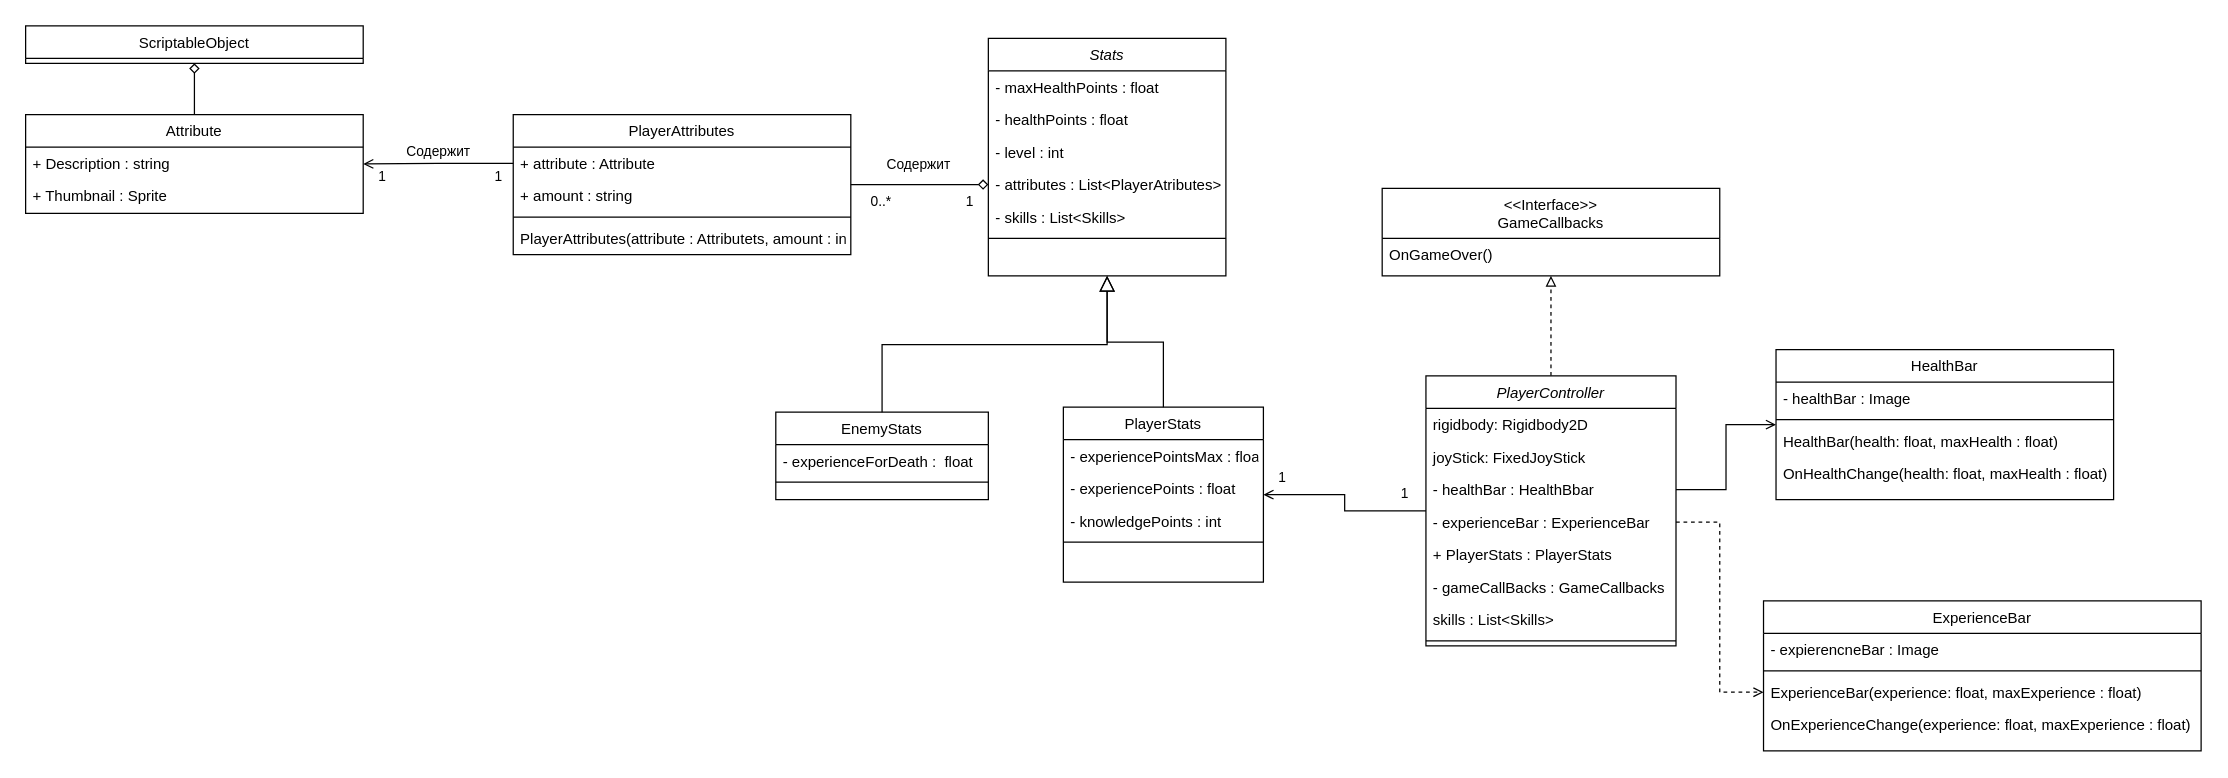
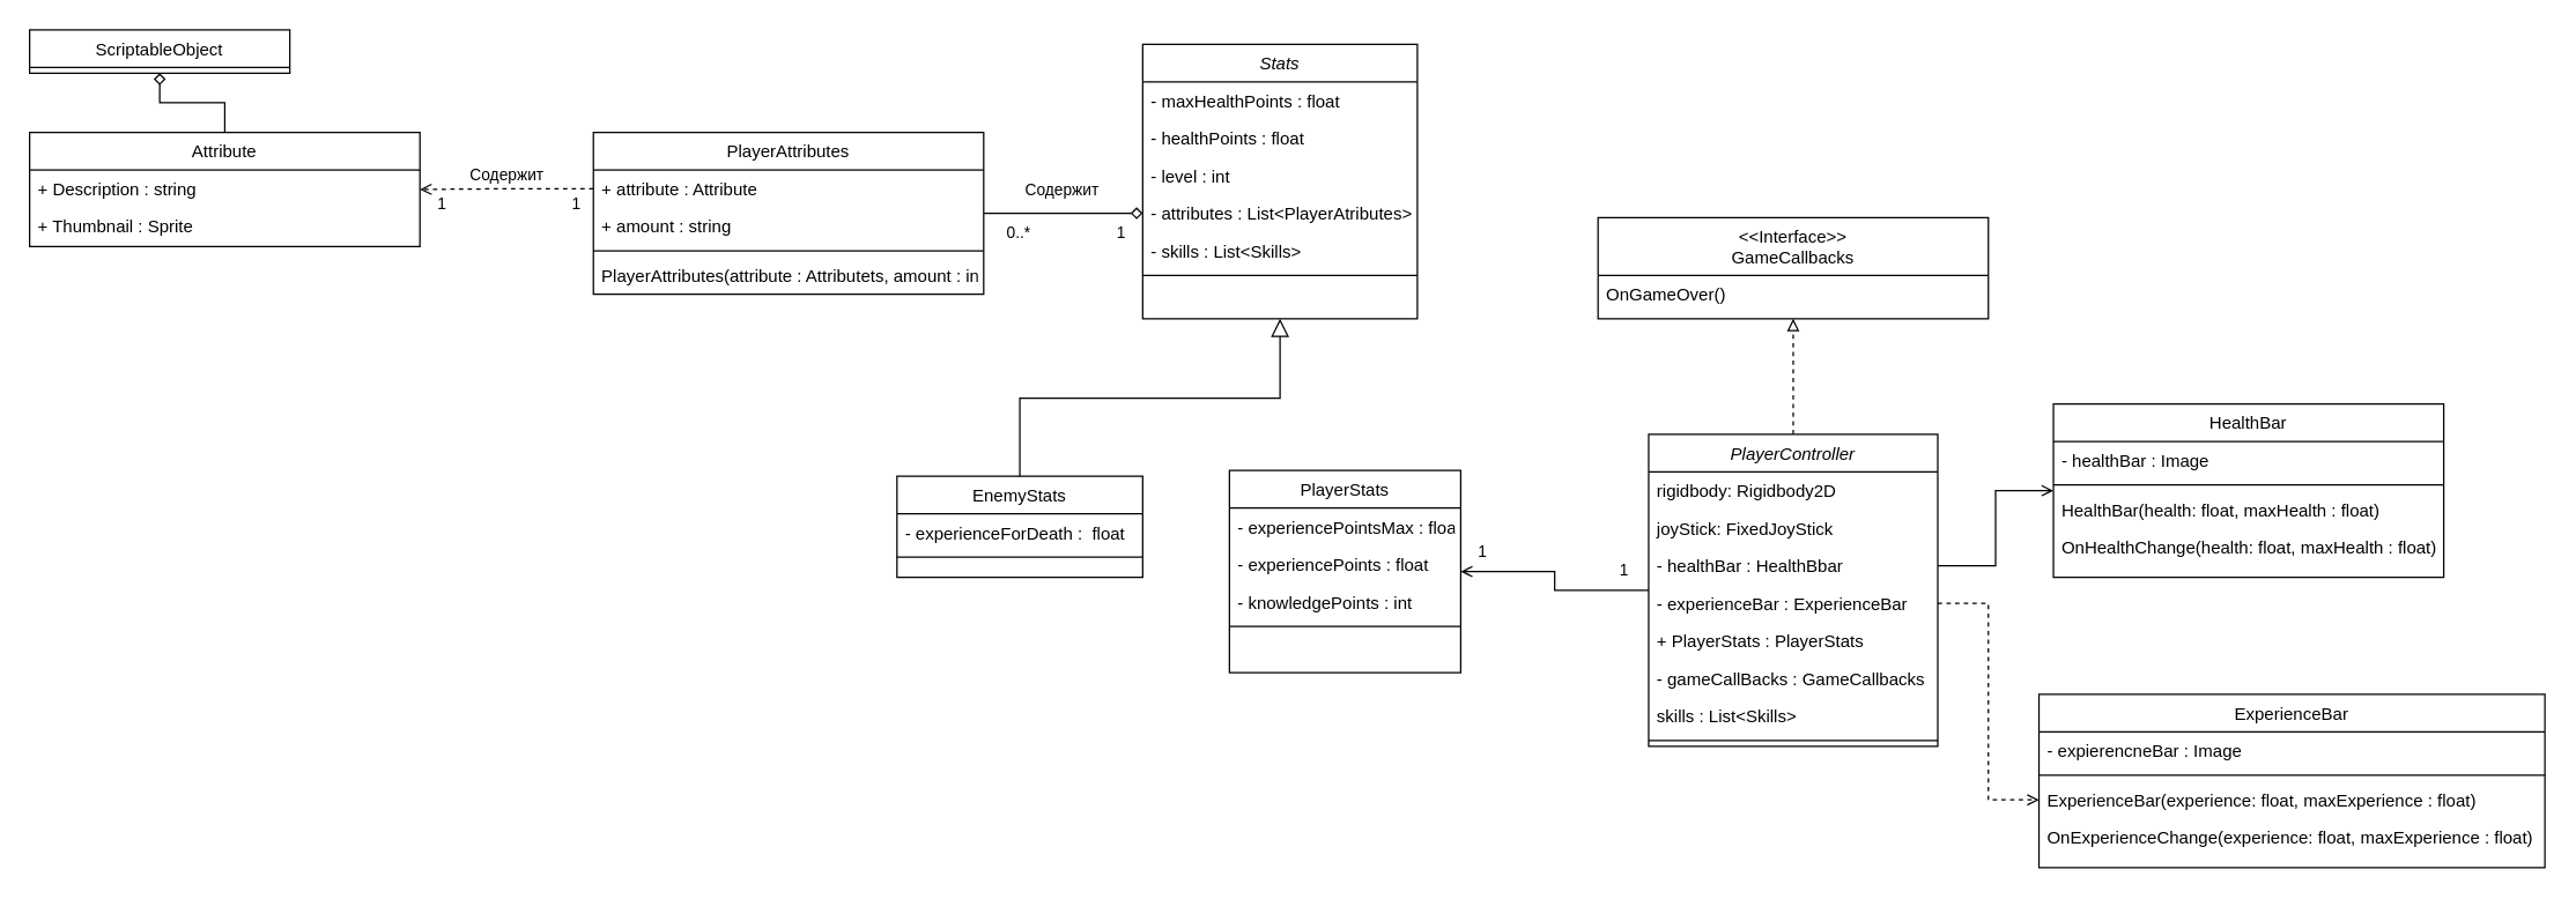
  <mxCell id="0" />
  <mxCell id="1" parent="0" />
  <mxCell id="2" value="Stats" style="swimlane;fontStyle=2;align=center;verticalAlign=top;childLayout=stackLayout;horizontal=1;startSize=26;horizontalStack=0;resizeParent=1;resizeLast=0;collapsible=1;marginBottom=0;rounded=0;shadow=0;strokeWidth=1;" vertex="1" parent="1"><mxGeometry x="790" y="30" width="190" height="190" as="geometry"><mxRectangle x="230" y="140" width="160" height="26" as="alternateBounds" /></mxGeometry></mxCell>
  <mxCell id="3" value="- maxHealthPoints : float" style="text;align=left;verticalAlign=top;spacingLeft=4;spacingRight=4;overflow=hidden;rotatable=0;points=[[0,0.5],[1,0.5]];portConstraint=eastwest;" vertex="1" parent="2"><mxGeometry y="26" width="190" height="26" as="geometry" /></mxCell>
  <mxCell id="4" value="- healthPoints : float" style="text;align=left;verticalAlign=top;spacingLeft=4;spacingRight=4;overflow=hidden;rotatable=0;points=[[0,0.5],[1,0.5]];portConstraint=eastwest;rounded=0;shadow=0;html=0;" vertex="1" parent="2"><mxGeometry y="52" width="190" height="26" as="geometry" /></mxCell>
  <mxCell id="5" value="- level : int" style="text;align=left;verticalAlign=top;spacingLeft=4;spacingRight=4;overflow=hidden;rotatable=0;points=[[0,0.5],[1,0.5]];portConstraint=eastwest;rounded=0;shadow=0;html=0;" vertex="1" parent="2"><mxGeometry y="78" width="190" height="26" as="geometry" /></mxCell>
  <mxCell id="6" value="- attributes : List&lt;PlayerAtributes&gt;" style="text;align=left;verticalAlign=top;spacingLeft=4;spacingRight=4;overflow=hidden;rotatable=0;points=[[0,0.5],[1,0.5]];portConstraint=eastwest;rounded=0;shadow=0;html=0;" vertex="1" parent="2"><mxGeometry y="104" width="190" height="26" as="geometry" /></mxCell>
  <mxCell id="7" value="- skills : List&lt;Skills&gt;" style="text;align=left;verticalAlign=top;spacingLeft=4;spacingRight=4;overflow=hidden;rotatable=0;points=[[0,0.5],[1,0.5]];portConstraint=eastwest;rounded=0;shadow=0;html=0;" vertex="1" parent="2"><mxGeometry y="130" width="190" height="26" as="geometry" /></mxCell>
  <mxCell id="8" value="" style="line;html=1;strokeWidth=1;align=left;verticalAlign=middle;spacingTop=-1;spacingLeft=3;spacingRight=3;rotatable=0;labelPosition=right;points=[];portConstraint=eastwest;" vertex="1" parent="2"><mxGeometry y="156" width="190" height="8" as="geometry" /></mxCell>
  <mxCell id="9" value="PlayerStats" style="swimlane;fontStyle=0;align=center;verticalAlign=top;childLayout=stackLayout;horizontal=1;startSize=26;horizontalStack=0;resizeParent=1;resizeLast=0;collapsible=1;marginBottom=0;rounded=0;shadow=0;strokeWidth=1;" vertex="1" parent="1"><mxGeometry x="850" y="325" width="160" height="140" as="geometry"><mxRectangle x="130" y="380" width="160" height="26" as="alternateBounds" /></mxGeometry></mxCell>
  <mxCell id="10" value="- experiencePointsMax : float&#10;" style="text;align=left;verticalAlign=top;spacingLeft=4;spacingRight=4;overflow=hidden;rotatable=0;points=[[0,0.5],[1,0.5]];portConstraint=eastwest;" vertex="1" parent="9"><mxGeometry y="26" width="160" height="26" as="geometry" /></mxCell>
  <mxCell id="11" value="- experiencePoints : float" style="text;align=left;verticalAlign=top;spacingLeft=4;spacingRight=4;overflow=hidden;rotatable=0;points=[[0,0.5],[1,0.5]];portConstraint=eastwest;rounded=0;shadow=0;html=0;" vertex="1" parent="9"><mxGeometry y="52" width="160" height="26" as="geometry" /></mxCell>
  <mxCell id="12" value="- knowledgePoints : int" style="text;align=left;verticalAlign=top;spacingLeft=4;spacingRight=4;overflow=hidden;rotatable=0;points=[[0,0.5],[1,0.5]];portConstraint=eastwest;rounded=0;shadow=0;html=0;" vertex="1" parent="9"><mxGeometry y="78" width="160" height="26" as="geometry" /></mxCell>
  <mxCell id="13" value="" style="line;html=1;strokeWidth=1;align=left;verticalAlign=middle;spacingTop=-1;spacingLeft=3;spacingRight=3;rotatable=0;labelPosition=right;points=[];portConstraint=eastwest;" vertex="1" parent="9"><mxGeometry y="104" width="160" height="8" as="geometry" /></mxCell>
- <mxCell id="14" value="" style="endArrow=block;endSize=10;endFill=0;shadow=0;strokeWidth=1;rounded=0;edgeStyle=elbowEdgeStyle;elbow=vertical;" edge="1" parent="1" source="9" target="2"><mxGeometry width="160" relative="1" as="geometry"><mxPoint x="850" y="373" as="sourcePoint" /><mxPoint x="850" y="373" as="targetPoint" /></mxGeometry></mxCell>
  <mxCell id="15" value="EnemyStats" style="swimlane;fontStyle=0;align=center;verticalAlign=top;childLayout=stackLayout;horizontal=1;startSize=26;horizontalStack=0;resizeParent=1;resizeLast=0;collapsible=1;marginBottom=0;rounded=0;shadow=0;strokeWidth=1;" vertex="1" parent="1"><mxGeometry x="620" y="329" width="170" height="70" as="geometry"><mxRectangle x="340" y="380" width="170" height="26" as="alternateBounds" /></mxGeometry></mxCell>
  <mxCell id="16" value="- experienceForDeath :  float" style="text;align=left;verticalAlign=top;spacingLeft=4;spacingRight=4;overflow=hidden;rotatable=0;points=[[0,0.5],[1,0.5]];portConstraint=eastwest;" vertex="1" parent="15"><mxGeometry y="26" width="170" height="26" as="geometry" /></mxCell>
  <mxCell id="17" value="" style="line;html=1;strokeWidth=1;align=left;verticalAlign=middle;spacingTop=-1;spacingLeft=3;spacingRight=3;rotatable=0;labelPosition=right;points=[];portConstraint=eastwest;" vertex="1" parent="15"><mxGeometry y="52" width="170" height="8" as="geometry" /></mxCell>
  <mxCell id="18" value="" style="endArrow=block;endSize=10;endFill=0;shadow=0;strokeWidth=1;rounded=0;edgeStyle=elbowEdgeStyle;elbow=vertical;" edge="1" parent="1" source="15" target="2"><mxGeometry width="160" relative="1" as="geometry"><mxPoint x="860" y="543" as="sourcePoint" /><mxPoint x="960" y="441" as="targetPoint" /></mxGeometry></mxCell>
  <mxCell id="19" style="edgeStyle=orthogonalEdgeStyle;rounded=0;orthogonalLoop=1;jettySize=auto;html=1;entryX=0;entryY=0.5;entryDx=0;entryDy=0;dashed=0;endArrow=open;endFill=0;" edge="1" parent="1" source="27" target="33"><mxGeometry relative="1" as="geometry" /></mxCell>
  <mxCell id="20" style="edgeStyle=orthogonalEdgeStyle;rounded=0;orthogonalLoop=1;jettySize=auto;html=1;labelPosition=left;verticalLabelPosition=top;align=right;verticalAlign=bottom;labelBackgroundColor=none;endArrow=open;endFill=0;" edge="1" parent="1" source="24" target="9"><mxGeometry relative="1" as="geometry" /></mxCell>
  <mxCell id="21" value="1" style="edgeLabel;html=1;align=center;verticalAlign=middle;resizable=0;points=[];" connectable="0" vertex="1" parent="20"><mxGeometry x="0.8" y="1" relative="1" as="geometry"><mxPoint y="-16" as="offset" /></mxGeometry></mxCell>
  <mxCell id="22" value="1" style="edgeLabel;html=1;align=center;verticalAlign=middle;resizable=0;points=[];" connectable="0" vertex="1" parent="20"><mxGeometry x="-0.754" y="2" relative="1" as="geometry"><mxPoint y="-17" as="offset" /></mxGeometry></mxCell>
  <mxCell id="23" style="edgeStyle=orthogonalEdgeStyle;rounded=0;orthogonalLoop=1;jettySize=auto;html=1;entryX=0.5;entryY=1;entryDx=0;entryDy=0;labelBackgroundColor=none;endArrow=block;endFill=0;dashed=1;" edge="1" parent="1" source="24" target="44"><mxGeometry relative="1" as="geometry" /></mxCell>
  <mxCell id="24" value="PlayerController" style="swimlane;fontStyle=2;align=center;verticalAlign=top;childLayout=stackLayout;horizontal=1;startSize=26;horizontalStack=0;resizeParent=1;resizeLast=0;collapsible=1;marginBottom=0;rounded=0;shadow=0;strokeWidth=1;" vertex="1" parent="1"><mxGeometry x="1140" y="300" width="200" height="216" as="geometry"><mxRectangle x="490" y="130" width="160" height="26" as="alternateBounds" /></mxGeometry></mxCell>
  <mxCell id="25" value="rigidbody: Rigidbody2D" style="text;align=left;verticalAlign=top;spacingLeft=4;spacingRight=4;overflow=hidden;rotatable=0;points=[[0,0.5],[1,0.5]];portConstraint=eastwest;" vertex="1" parent="24"><mxGeometry y="26" width="200" height="26" as="geometry" /></mxCell>
  <mxCell id="26" value="joyStick: FixedJoyStick" style="text;align=left;verticalAlign=top;spacingLeft=4;spacingRight=4;overflow=hidden;rotatable=0;points=[[0,0.5],[1,0.5]];portConstraint=eastwest;" vertex="1" parent="24"><mxGeometry y="52" width="200" height="26" as="geometry" /></mxCell>
  <mxCell id="27" value="- healthBar : HealthBbar" style="text;align=left;verticalAlign=top;spacingLeft=4;spacingRight=4;overflow=hidden;rotatable=0;points=[[0,0.5],[1,0.5]];portConstraint=eastwest;" vertex="1" parent="24"><mxGeometry y="78" width="200" height="26" as="geometry" /></mxCell>
  <mxCell id="28" value="- experienceBar : ExperienceBar" style="text;align=left;verticalAlign=top;spacingLeft=4;spacingRight=4;overflow=hidden;rotatable=0;points=[[0,0.5],[1,0.5]];portConstraint=eastwest;rounded=0;shadow=0;html=0;" vertex="1" parent="24"><mxGeometry y="104" width="200" height="26" as="geometry" /></mxCell>
  <mxCell id="29" value="+ PlayerStats : PlayerStats" style="text;align=left;verticalAlign=top;spacingLeft=4;spacingRight=4;overflow=hidden;rotatable=0;points=[[0,0.5],[1,0.5]];portConstraint=eastwest;rounded=0;shadow=0;html=0;" vertex="1" parent="24"><mxGeometry y="130" width="200" height="26" as="geometry" /></mxCell>
  <mxCell id="30" value="- gameCallBacks : GameCallbacks" style="text;align=left;verticalAlign=top;spacingLeft=4;spacingRight=4;overflow=hidden;rotatable=0;points=[[0,0.5],[1,0.5]];portConstraint=eastwest;rounded=0;shadow=0;html=0;" vertex="1" parent="24"><mxGeometry y="156" width="200" height="26" as="geometry" /></mxCell>
  <mxCell id="31" value="skills : List&lt;Skills&gt;" style="text;align=left;verticalAlign=top;spacingLeft=4;spacingRight=4;overflow=hidden;rotatable=0;points=[[0,0.5],[1,0.5]];portConstraint=eastwest;rounded=0;shadow=0;html=0;" vertex="1" parent="24"><mxGeometry y="182" width="200" height="26" as="geometry" /></mxCell>
  <mxCell id="32" value="" style="line;html=1;strokeWidth=1;align=left;verticalAlign=middle;spacingTop=-1;spacingLeft=3;spacingRight=3;rotatable=0;labelPosition=right;points=[];portConstraint=eastwest;" vertex="1" parent="24"><mxGeometry y="208" width="200" height="8" as="geometry" /></mxCell>
  <mxCell id="33" value="HealthBar" style="swimlane;fontStyle=0;align=center;verticalAlign=top;childLayout=stackLayout;horizontal=1;startSize=26;horizontalStack=0;resizeParent=1;resizeLast=0;collapsible=1;marginBottom=0;rounded=0;shadow=0;strokeWidth=1;" vertex="1" parent="1"><mxGeometry x="1420" y="279" width="270" height="120" as="geometry"><mxRectangle x="340" y="380" width="170" height="26" as="alternateBounds" /></mxGeometry></mxCell>
  <mxCell id="34" value="- healthBar : Image" style="text;align=left;verticalAlign=top;spacingLeft=4;spacingRight=4;overflow=hidden;rotatable=0;points=[[0,0.5],[1,0.5]];portConstraint=eastwest;" vertex="1" parent="33"><mxGeometry y="26" width="270" height="26" as="geometry" /></mxCell>
  <mxCell id="35" value="" style="line;html=1;strokeWidth=1;align=left;verticalAlign=middle;spacingTop=-1;spacingLeft=3;spacingRight=3;rotatable=0;labelPosition=right;points=[];portConstraint=eastwest;" vertex="1" parent="33"><mxGeometry y="52" width="270" height="8" as="geometry" /></mxCell>
  <mxCell id="36" value="HealthBar(health: float, maxHealth : float)" style="text;align=left;verticalAlign=top;spacingLeft=4;spacingRight=4;overflow=hidden;rotatable=0;points=[[0,0.5],[1,0.5]];portConstraint=eastwest;" vertex="1" parent="33"><mxGeometry y="60" width="270" height="26" as="geometry" /></mxCell>
  <mxCell id="37" value="OnHealthChange(health: float, maxHealth : float)" style="text;align=left;verticalAlign=top;spacingLeft=4;spacingRight=4;overflow=hidden;rotatable=0;points=[[0,0.5],[1,0.5]];portConstraint=eastwest;" vertex="1" parent="33"><mxGeometry y="86" width="270" height="26" as="geometry" /></mxCell>
  <mxCell id="38" value="ExperienceBar" style="swimlane;fontStyle=0;align=center;verticalAlign=top;childLayout=stackLayout;horizontal=1;startSize=26;horizontalStack=0;resizeParent=1;resizeLast=0;collapsible=1;marginBottom=0;rounded=0;shadow=0;strokeWidth=1;" vertex="1" parent="1"><mxGeometry x="1410" y="480" width="350" height="120" as="geometry"><mxRectangle x="340" y="380" width="170" height="26" as="alternateBounds" /></mxGeometry></mxCell>
  <mxCell id="39" value="- expierencneBar : Image" style="text;align=left;verticalAlign=top;spacingLeft=4;spacingRight=4;overflow=hidden;rotatable=0;points=[[0,0.5],[1,0.5]];portConstraint=eastwest;" vertex="1" parent="38"><mxGeometry y="26" width="350" height="26" as="geometry" /></mxCell>
  <mxCell id="40" value="" style="line;html=1;strokeWidth=1;align=left;verticalAlign=middle;spacingTop=-1;spacingLeft=3;spacingRight=3;rotatable=0;labelPosition=right;points=[];portConstraint=eastwest;" vertex="1" parent="38"><mxGeometry y="52" width="350" height="8" as="geometry" /></mxCell>
  <mxCell id="41" value="ExperienceBar(experience: float, maxExperience : float)" style="text;align=left;verticalAlign=top;spacingLeft=4;spacingRight=4;overflow=hidden;rotatable=0;points=[[0,0.5],[1,0.5]];portConstraint=eastwest;" vertex="1" parent="38"><mxGeometry y="60" width="350" height="26" as="geometry" /></mxCell>
  <mxCell id="42" value="OnExperienceChange(experience: float, maxExperience : float)" style="text;align=left;verticalAlign=top;spacingLeft=4;spacingRight=4;overflow=hidden;rotatable=0;points=[[0,0.5],[1,0.5]];portConstraint=eastwest;" vertex="1" parent="38"><mxGeometry y="86" width="350" height="26" as="geometry" /></mxCell>
  <mxCell id="43" style="edgeStyle=orthogonalEdgeStyle;rounded=0;orthogonalLoop=1;jettySize=auto;html=1;entryX=0;entryY=0.5;entryDx=0;entryDy=0;dashed=1;endArrow=open;endFill=0;" edge="1" parent="1" source="28" target="41"><mxGeometry relative="1" as="geometry" /></mxCell>
  <mxCell id="44" value="&lt;&lt;Interface&gt;&gt;&#10;GameCallbacks" style="swimlane;fontStyle=0;align=center;verticalAlign=top;childLayout=stackLayout;horizontal=1;startSize=40;horizontalStack=0;resizeParent=1;resizeLast=0;collapsible=1;marginBottom=0;rounded=0;shadow=0;strokeWidth=1;" vertex="1" parent="1"><mxGeometry x="1105" y="150" width="270" height="70" as="geometry"><mxRectangle x="340" y="380" width="170" height="26" as="alternateBounds" /></mxGeometry></mxCell>
  <mxCell id="45" value="OnGameOver()" style="text;align=left;verticalAlign=top;spacingLeft=4;spacingRight=4;overflow=hidden;rotatable=0;points=[[0,0.5],[1,0.5]];portConstraint=eastwest;" vertex="1" parent="44"><mxGeometry y="40" width="270" height="26" as="geometry" /></mxCell>
  <mxCell id="46" style="edgeStyle=orthogonalEdgeStyle;rounded=0;orthogonalLoop=1;jettySize=auto;html=1;entryX=0;entryY=0.5;entryDx=0;entryDy=0;labelBackgroundColor=none;endArrow=diamond;endFill=0;" edge="1" parent="1" source="50" target="6"><mxGeometry relative="1" as="geometry" /></mxCell>
  <mxCell id="47" value="1" style="edgeLabel;html=1;align=center;verticalAlign=middle;resizable=0;points=[];" connectable="0" vertex="1" parent="46"><mxGeometry x="0.711" y="-1" relative="1" as="geometry"><mxPoint y="12" as="offset" /></mxGeometry></mxCell>
  <mxCell id="48" value="0..*" style="edgeLabel;html=1;align=center;verticalAlign=middle;resizable=0;points=[];" connectable="0" vertex="1" parent="46"><mxGeometry x="-0.733" relative="1" as="geometry"><mxPoint x="8" y="13" as="offset" /></mxGeometry></mxCell>
  <mxCell id="49" value="Содержит" style="edgeLabel;html=1;align=center;verticalAlign=middle;resizable=0;points=[];" connectable="0" vertex="1" parent="46"><mxGeometry x="-0.733" y="-1" relative="1" as="geometry"><mxPoint x="38" y="-18" as="offset" /></mxGeometry></mxCell>
  <mxCell id="50" value="PlayerAttributes" style="swimlane;fontStyle=0;align=center;verticalAlign=top;childLayout=stackLayout;horizontal=1;startSize=26;horizontalStack=0;resizeParent=1;resizeLast=0;collapsible=1;marginBottom=0;rounded=0;shadow=0;strokeWidth=1;" vertex="1" parent="1"><mxGeometry x="410" y="91" width="270" height="112" as="geometry"><mxRectangle x="340" y="380" width="170" height="26" as="alternateBounds" /></mxGeometry></mxCell>
  <mxCell id="51" value="+ attribute : Attribute" style="text;align=left;verticalAlign=top;spacingLeft=4;spacingRight=4;overflow=hidden;rotatable=0;points=[[0,0.5],[1,0.5]];portConstraint=eastwest;" vertex="1" parent="50"><mxGeometry y="26" width="270" height="26" as="geometry" /></mxCell>
  <mxCell id="52" value="+ amount : string" style="text;align=left;verticalAlign=top;spacingLeft=4;spacingRight=4;overflow=hidden;rotatable=0;points=[[0,0.5],[1,0.5]];portConstraint=eastwest;" vertex="1" parent="50"><mxGeometry y="52" width="270" height="26" as="geometry" /></mxCell>
  <mxCell id="53" value="" style="line;html=1;strokeWidth=1;align=left;verticalAlign=middle;spacingTop=-1;spacingLeft=3;spacingRight=3;rotatable=0;labelPosition=right;points=[];portConstraint=eastwest;" vertex="1" parent="50"><mxGeometry y="78" width="270" height="8" as="geometry" /></mxCell>
  <mxCell id="54" value="PlayerAttributes(attribute : Attributets, amount : int)" style="text;align=left;verticalAlign=top;spacingLeft=4;spacingRight=4;overflow=hidden;rotatable=0;points=[[0,0.5],[1,0.5]];portConstraint=eastwest;" vertex="1" parent="50"><mxGeometry y="86" width="270" height="26" as="geometry" /></mxCell>
  <mxCell id="55" style="edgeStyle=orthogonalEdgeStyle;rounded=0;orthogonalLoop=1;jettySize=auto;html=1;labelBackgroundColor=none;endArrow=diamond;endFill=0;" edge="1" parent="1" source="56" target="63"><mxGeometry relative="1" as="geometry" /></mxCell>
  <mxCell id="56" value="Attribute" style="swimlane;fontStyle=0;align=center;verticalAlign=top;childLayout=stackLayout;horizontal=1;startSize=26;horizontalStack=0;resizeParent=1;resizeLast=0;collapsible=1;marginBottom=0;rounded=0;shadow=0;strokeWidth=1;" vertex="1" parent="1"><mxGeometry x="20" y="91" width="270" height="79" as="geometry"><mxRectangle x="340" y="380" width="170" height="26" as="alternateBounds" /></mxGeometry></mxCell>
  <mxCell id="57" value="+ Description : string" style="text;align=left;verticalAlign=top;spacingLeft=4;spacingRight=4;overflow=hidden;rotatable=0;points=[[0,0.5],[1,0.5]];portConstraint=eastwest;" vertex="1" parent="56"><mxGeometry y="26" width="270" height="26" as="geometry" /></mxCell>
  <mxCell id="58" value="+ Thumbnail : Sprite" style="text;align=left;verticalAlign=top;spacingLeft=4;spacingRight=4;overflow=hidden;rotatable=0;points=[[0,0.5],[1,0.5]];portConstraint=eastwest;" vertex="1" parent="56"><mxGeometry y="52" width="270" height="26" as="geometry" /></mxCell>
- <mxCell id="59" style="edgeStyle=orthogonalEdgeStyle;rounded=0;orthogonalLoop=1;jettySize=auto;html=1;exitX=0;exitY=0.5;exitDx=0;exitDy=0;labelBackgroundColor=none;endArrow=open;endFill=0;" edge="1" parent="1" source="51" target="56"><mxGeometry relative="1" as="geometry" /></mxCell>
+ <mxCell id="59" style="edgeStyle=orthogonalEdgeStyle;rounded=0;orthogonalLoop=1;jettySize=auto;html=1;exitX=0;exitY=0.5;exitDx=0;exitDy=0;labelBackgroundColor=none;endArrow=open;endFill=0;dashed=1;" edge="1" parent="1" source="51" target="56"><mxGeometry relative="1" as="geometry" /></mxCell>
  <mxCell id="60" value="1" style="edgeLabel;html=1;align=center;verticalAlign=middle;resizable=0;points=[];" connectable="0" vertex="1" parent="59"><mxGeometry x="-0.781" y="-2" relative="1" as="geometry"><mxPoint y="12" as="offset" /></mxGeometry></mxCell>
  <mxCell id="61" value="1" style="edgeLabel;html=1;align=center;verticalAlign=middle;resizable=0;points=[];" connectable="0" vertex="1" parent="59"><mxGeometry x="0.766" y="1" relative="1" as="geometry"><mxPoint y="9" as="offset" /></mxGeometry></mxCell>
  <mxCell id="62" value="Содержит" style="edgeLabel;html=1;align=center;verticalAlign=middle;resizable=0;points=[];" connectable="0" vertex="1" parent="59"><mxGeometry x="0.187" relative="1" as="geometry"><mxPoint x="11" y="-10" as="offset" /></mxGeometry></mxCell>
- <mxCell id="63" value="ScriptableObject" style="swimlane;fontStyle=0;align=center;verticalAlign=top;childLayout=stackLayout;horizontal=1;startSize=26;horizontalStack=0;resizeParent=1;resizeLast=0;collapsible=1;marginBottom=0;rounded=0;shadow=0;strokeWidth=1;" vertex="1" parent="1"><mxGeometry x="20" y="20" width="270" height="30" as="geometry"><mxRectangle x="340" y="380" width="170" height="26" as="alternateBounds" /></mxGeometry></mxCell>
+ <mxCell id="63" value="ScriptableObject" style="swimlane;fontStyle=0;align=center;verticalAlign=top;childLayout=stackLayout;horizontal=1;startSize=26;horizontalStack=0;resizeParent=1;resizeLast=0;collapsible=1;marginBottom=0;rounded=0;shadow=0;strokeWidth=1;" vertex="1" parent="1"><mxGeometry x="20" y="20" width="180" height="30" as="geometry"><mxRectangle x="340" y="380" width="170" height="26" as="alternateBounds" /></mxGeometry></mxCell>
